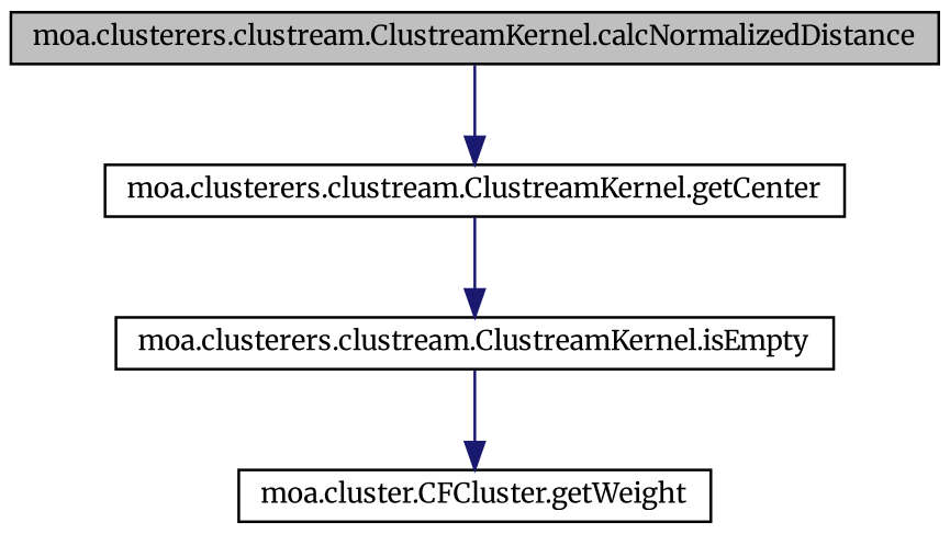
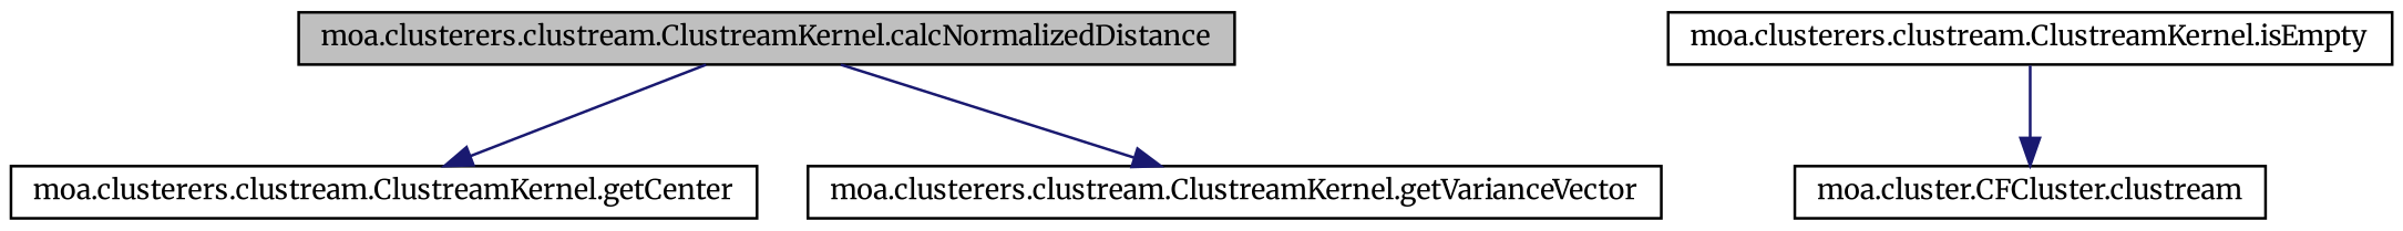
  digraph {
    fontname=Merriweather
    rankdir=TB
    node [color=black fillcolor=white fontname=Merriweather fontsize=10 shape=record style=filled]
    edge [color=midnightblue fontname=Merriweather fontsize=10 labelfontname=Helvetica labelfontsize=10 style=solid]
    n1 [fillcolor=grey75 fontcolor=black height=0.2 label="moa.clusterers.clustream.ClustreamKernel.calcNormalizedDistance" width=0.4]
    n2 [height=0.2 label="moa.clusterers.clustream.ClustreamKernel.getCenter" width=0.4]
+   n3 [height=0.2 label="moa.clusterers.clustream.ClustreamKernel.getVarianceVector" width=0.4]
    n4 [height=0.2 label="moa.clusterers.clustream.ClustreamKernel.isEmpty" width=0.4]
-   n5 [height=0.2 label="moa.cluster.CFCluster.getWeight" width=0.4]
+   n5 [height=0.2 label="moa.cluster.CFCluster.clustream" width=0.4]
    n1 -> n2
-   n2 -> n4
+   n1 -> n3
    n4 -> n5
  }
